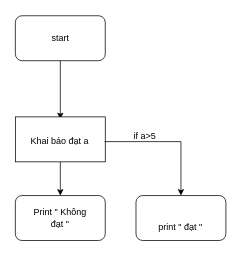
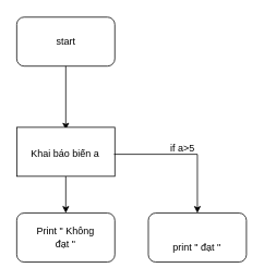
  <mxCell id="0" />
  <mxCell id="1" parent="0" />
  <mxCell id="2" value="" style="rounded=1;whiteSpace=wrap;html=1;" vertex="1" parent="1"><mxGeometry x="20" y="20" width="120" height="60" as="geometry" /></mxCell>
  <mxCell id="3" value="start" style="text;html=1;align=center;verticalAlign=middle;whiteSpace=wrap;rounded=0;" vertex="1" parent="1"><mxGeometry x="22.5" y="24.5" width="115" height="51" as="geometry" /></mxCell>
  <mxCell id="4" value="" style="endArrow=classic;html=1;rounded=0;exitX=0.5;exitY=1;exitDx=0;exitDy=0;" edge="1" parent="1" source="2"><mxGeometry width="50" height="50" relative="1" as="geometry"><mxPoint x="55" y="159" as="sourcePoint" /><mxPoint x="80" y="158" as="targetPoint" /></mxGeometry></mxCell>
  <mxCell id="5" value="" style="edgeStyle=orthogonalEdgeStyle;rounded=0;orthogonalLoop=1;jettySize=auto;html=1;" edge="1" parent="1" source="6" target="9"><mxGeometry relative="1" as="geometry" /></mxCell>
  <mxCell id="6" value="" style="rounded=0;whiteSpace=wrap;html=1;" vertex="1" parent="1"><mxGeometry x="20" y="155" width="120" height="60" as="geometry" /></mxCell>
  <mxCell id="7" value="" style="edgeStyle=orthogonalEdgeStyle;rounded=0;orthogonalLoop=1;jettySize=auto;html=1;" edge="1" parent="1" source="8" target="11"><mxGeometry relative="1" as="geometry" /></mxCell>
- <mxCell id="8" value="Khai báo đạt a" style="text;html=1;align=center;verticalAlign=middle;whiteSpace=wrap;rounded=0;" vertex="1" parent="1"><mxGeometry x="20" y="158" width="119" height="60" as="geometry" /></mxCell>
+ <mxCell id="8" value="Khai báo biến a" style="text;html=1;align=center;verticalAlign=middle;whiteSpace=wrap;rounded=0;" vertex="1" parent="1"><mxGeometry x="20" y="158" width="119" height="60" as="geometry" /></mxCell>
  <mxCell id="9" value="" style="rounded=1;whiteSpace=wrap;html=1;" vertex="1" parent="1"><mxGeometry x="20" y="260" width="120" height="60" as="geometry" /></mxCell>
  <mxCell id="10" value="Print &quot; Không đạt &quot;" style="text;html=1;align=center;verticalAlign=middle;whiteSpace=wrap;rounded=0;" vertex="1" parent="1"><mxGeometry x="38" y="265.5" width="84" height="49" as="geometry" /></mxCell>
  <mxCell id="11" value="" style="rounded=1;whiteSpace=wrap;html=1;" vertex="1" parent="1"><mxGeometry x="181" y="260" width="120" height="60" as="geometry" /></mxCell>
  <mxCell id="12" value="print &quot; đạt &quot;" style="text;html=1;align=center;verticalAlign=middle;whiteSpace=wrap;rounded=0;" vertex="1" parent="1"><mxGeometry x="200" y="287" width="81" height="30" as="geometry" /></mxCell>
- <mxCell id="13" value="if a&amp;gt;5" style="text;html=1;align=center;verticalAlign=middle;whiteSpace=wrap;rounded=0;" vertex="1" parent="1"><mxGeometry x="163" y="166" width="60" height="30" as="geometry" /></mxCell>
+ <mxCell id="13" value="if a&amp;gt;5" style="text;html=1;align=center;verticalAlign=middle;whiteSpace=wrap;rounded=0;" vertex="1" parent="1"><mxGeometry x="193" y="166" width="60" height="30" as="geometry" /></mxCell>
